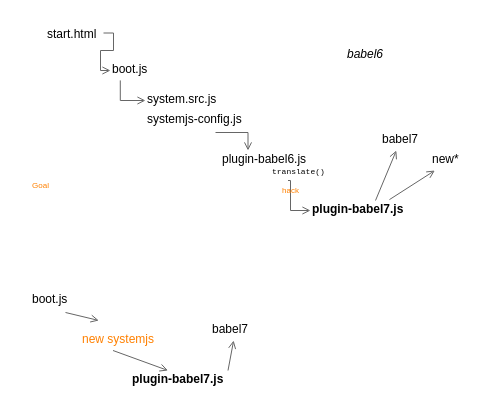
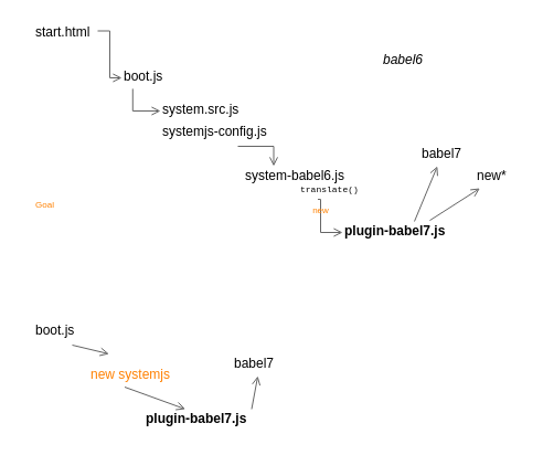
  <mxCell id="0" />
  <mxCell id="1" parent="0" />
  <mxCell id="2" value="boot.js" style="text;strokeColor=none;fillColor=none;align=left;verticalAlign=top;spacingLeft=0;spacingRight=0;overflow=hidden;points=[[0,0.5],[1,0.5]];portConstraint=eastwest;rotatable=0;whiteSpace=wrap;html=1;spacing=2;spacingBottom=0;spacingTop=-5;" vertex="1" parent="1"><mxGeometry x="110" y="60" width="110" height="20" as="geometry" /></mxCell>
- <mxCell id="3" value="start.html" style="text;strokeColor=none;fillColor=none;align=left;verticalAlign=top;spacingLeft=0;spacingRight=0;overflow=hidden;points=[[0,0.5],[1,0.5]];portConstraint=eastwest;rotatable=0;whiteSpace=wrap;html=1;labelPosition=center;verticalLabelPosition=middle;spacing=2;spacingBottom=0;spacingTop=-5;" vertex="1" parent="1"><mxGeometry x="45" y="25" width="58" height="15" as="geometry" /></mxCell>
+ <mxCell id="3" value="start.html" style="text;strokeColor=none;fillColor=none;align=left;verticalAlign=top;spacingLeft=0;spacingRight=0;overflow=hidden;points=[[0,0.5],[1,0.5]];portConstraint=eastwest;rotatable=0;whiteSpace=wrap;html=1;labelPosition=center;verticalLabelPosition=middle;spacing=2;spacingBottom=0;spacingTop=-5;" vertex="1" parent="1"><mxGeometry x="30" y="20" width="58" height="15" as="geometry" /></mxCell>
  <mxCell id="4" value="" style="endArrow=open;html=1;rounded=0;entryX=0;entryY=0.5;entryDx=0;entryDy=0;edgeStyle=orthogonalEdgeStyle;endFill=0;strokeColor=#666666;" edge="1" parent="1" source="3" target="2"><mxGeometry width="50" height="50" relative="1" as="geometry"><mxPoint x="200" y="140" as="sourcePoint" /><mxPoint x="250" y="90" as="targetPoint" /></mxGeometry></mxCell>
  <mxCell id="5" value="system.src.js" style="text;strokeColor=none;fillColor=none;align=left;verticalAlign=top;spacingLeft=0;spacingRight=0;overflow=hidden;points=[[0,0.5],[1,0.5]];portConstraint=eastwest;rotatable=0;whiteSpace=wrap;html=1;spacing=2;spacingBottom=0;spacingTop=-5;labelPosition=center;verticalLabelPosition=middle;horizontal=1;" vertex="1" parent="1"><mxGeometry x="145" y="90" width="145" height="20" as="geometry" /></mxCell>
  <mxCell id="6" style="edgeStyle=orthogonalEdgeStyle;shape=connector;rounded=0;orthogonalLoop=1;jettySize=auto;html=1;exitX=0.5;exitY=1;exitDx=0;exitDy=0;entryX=0.25;entryY=0;entryDx=0;entryDy=0;labelBackgroundColor=default;strokeColor=#666666;fontFamily=Helvetica;fontSize=11;fontColor=default;endArrow=open;endFill=0;" edge="1" parent="1" source="7" target="9"><mxGeometry relative="1" as="geometry" /></mxCell>
  <mxCell id="7" value="systemjs-config.js" style="text;whiteSpace=wrap;html=1;fontSize=12;fontFamily=Helvetica;fontColor=default;spacingLeft=0;spacingRight=0;spacing=2;spacingBottom=0;spacingTop=-5;" vertex="1" parent="1"><mxGeometry x="145" y="110" width="140" height="22" as="geometry" /></mxCell>
  <mxCell id="8" value="" style="endArrow=open;html=1;rounded=0;edgeStyle=orthogonalEdgeStyle;endFill=0;exitX=0.089;exitY=0.996;exitDx=0;exitDy=0;exitPerimeter=0;strokeColor=#666666;" edge="1" parent="1" source="2" target="5"><mxGeometry width="50" height="50" relative="1" as="geometry"><mxPoint x="98" y="37.514" as="sourcePoint" /><mxPoint x="120" y="80" as="targetPoint" /><Array as="points"><mxPoint x="120" y="100" /></Array></mxGeometry></mxCell>
- <mxCell id="9" value="plugin-babel6.js" style="text;whiteSpace=wrap;html=1;fontSize=12;fontFamily=Helvetica;fontColor=default;spacingLeft=0;spacingRight=0;spacing=2;spacingBottom=0;spacingTop=-5;" vertex="1" parent="1"><mxGeometry x="220" y="150" width="110" height="20" as="geometry" /></mxCell>
+ <mxCell id="9" value="system-babel6.js" style="text;whiteSpace=wrap;html=1;fontSize=12;fontFamily=Helvetica;fontColor=default;spacingLeft=0;spacingRight=0;spacing=2;spacingBottom=0;spacingTop=-5;" vertex="1" parent="1"><mxGeometry x="220" y="150" width="110" height="20" as="geometry" /></mxCell>
  <mxCell id="10" value="plugin-babel7.js" style="text;whiteSpace=wrap;html=1;fontSize=12;fontFamily=Helvetica;fontColor=default;spacingLeft=0;spacingRight=0;spacing=2;spacingBottom=0;spacingTop=-5;fontStyle=1" vertex="1" parent="1"><mxGeometry x="310" y="200" width="130" height="20" as="geometry" /></mxCell>
  <mxCell id="11" value="&lt;font face=&quot;Courier New&quot; style=&quot;font-size: 8px;&quot;&gt;translate()&lt;/font&gt;" style="text;whiteSpace=wrap;html=1;fontSize=8;fontFamily=Helvetica;fontColor=default;" vertex="1" parent="1"><mxGeometry x="270" y="160" width="70" height="20" as="geometry" /></mxCell>
  <mxCell id="12" value="babel7" style="text;whiteSpace=wrap;html=1;fontSize=12;fontFamily=Helvetica;fontColor=default;spacingLeft=0;spacingRight=0;spacing=2;spacingBottom=0;spacingTop=-5;fontStyle=0;" vertex="1" parent="1"><mxGeometry x="380" y="130" width="40" height="20" as="geometry" /></mxCell>
  <mxCell id="13" value="&lt;i&gt;babel6&lt;/i&gt;" style="text;whiteSpace=wrap;html=1;fontSize=12;fontFamily=Helvetica;fontColor=default;spacingLeft=0;spacingRight=0;spacing=2;spacingBottom=0;spacingTop=-5;fontStyle=0;" vertex="1" parent="1"><mxGeometry x="345" y="45" width="60" height="20" as="geometry" /></mxCell>
  <mxCell id="14" style="shape=connector;rounded=0;orthogonalLoop=1;jettySize=auto;html=1;exitX=0.5;exitY=0;exitDx=0;exitDy=0;labelBackgroundColor=default;strokeColor=#666666;fontFamily=Helvetica;fontSize=11;fontColor=default;endArrow=open;endFill=0;" edge="1" parent="1" source="10" target="12"><mxGeometry relative="1" as="geometry"><mxPoint x="420" y="182" as="sourcePoint" /><mxPoint x="452.5" y="200" as="targetPoint" /></mxGeometry></mxCell>
  <mxCell id="15" value="new*" style="text;whiteSpace=wrap;html=1;fontSize=12;fontFamily=Helvetica;fontColor=default;spacingLeft=0;spacingRight=0;spacing=2;spacingBottom=0;spacingTop=-5;fontStyle=0;" vertex="1" parent="1"><mxGeometry x="430" y="150" width="40" height="20" as="geometry" /></mxCell>
  <mxCell id="16" style="shape=connector;rounded=0;orthogonalLoop=1;jettySize=auto;html=1;exitX=0.607;exitY=-0.043;exitDx=0;exitDy=0;labelBackgroundColor=default;strokeColor=#666666;fontFamily=Helvetica;fontSize=11;fontColor=default;endArrow=open;endFill=0;exitPerimeter=0;" edge="1" parent="1" source="10" target="15"><mxGeometry relative="1" as="geometry"><mxPoint x="385" y="210" as="sourcePoint" /><mxPoint x="405.833" y="160" as="targetPoint" /></mxGeometry></mxCell>
  <mxCell id="17" style="edgeStyle=orthogonalEdgeStyle;shape=connector;rounded=0;orthogonalLoop=1;jettySize=auto;html=1;exitX=0.25;exitY=1;exitDx=0;exitDy=0;entryX=0;entryY=0.5;entryDx=0;entryDy=0;labelBackgroundColor=default;strokeColor=#666666;fontFamily=Helvetica;fontSize=11;fontColor=default;endArrow=open;endFill=0;" edge="1" parent="1" source="11" target="10"><mxGeometry relative="1" as="geometry"><mxPoint x="225" y="142" as="sourcePoint" /><mxPoint x="257.5" y="160" as="targetPoint" /><Array as="points"><mxPoint x="290" y="180" /><mxPoint x="290" y="210" /></Array></mxGeometry></mxCell>
- <mxCell id="18" value="hack" style="text;html=1;align=center;verticalAlign=middle;resizable=0;points=[];autosize=1;strokeColor=none;fillColor=none;fontSize=8;fontFamily=Helvetica;fontColor=#FF8000;fontStyle=0" vertex="1" parent="1"><mxGeometry x="270" y="180" width="40" height="20" as="geometry" /></mxCell>
+ <mxCell id="18" value="new" style="text;html=1;align=center;verticalAlign=middle;resizable=0;points=[];autosize=1;strokeColor=none;fillColor=none;fontSize=8;fontFamily=Helvetica;fontColor=#FF8000;fontStyle=0" vertex="1" parent="1"><mxGeometry x="270" y="180" width="40" height="20" as="geometry" /></mxCell>
  <mxCell id="19" value="Goal" style="text;html=1;align=center;verticalAlign=middle;resizable=0;points=[];autosize=1;strokeColor=none;fillColor=none;fontSize=8;fontFamily=Helvetica;fontColor=#FF8000;fontStyle=0" vertex="1" parent="1"><mxGeometry x="20" y="175" width="40" height="20" as="geometry" /></mxCell>
  <mxCell id="20" style="edgeStyle=none;shape=connector;rounded=0;orthogonalLoop=1;jettySize=auto;html=1;exitX=0.25;exitY=1;exitDx=0;exitDy=0;labelBackgroundColor=default;strokeColor=#666666;fontFamily=Helvetica;fontSize=8;fontColor=#FF8000;endArrow=open;endFill=0;" edge="1" parent="1" source="21"><mxGeometry relative="1" as="geometry"><mxPoint x="98.333" y="320" as="targetPoint" /></mxGeometry></mxCell>
  <mxCell id="21" value="boot.js" style="text;whiteSpace=wrap;html=1;fontSize=12;fontFamily=Helvetica;fontColor=default;spacingLeft=0;spacingRight=0;spacing=2;spacingBottom=0;spacingTop=-5;" vertex="1" parent="1"><mxGeometry x="30" y="290" width="140" height="22" as="geometry" /></mxCell>
  <mxCell id="22" value="babel7" style="text;strokeColor=none;fillColor=none;align=left;verticalAlign=top;spacingLeft=0;spacingRight=0;overflow=hidden;points=[[0,0.5],[1,0.5]];portConstraint=eastwest;rotatable=0;whiteSpace=wrap;html=1;labelPosition=center;verticalLabelPosition=middle;spacing=2;spacingBottom=0;spacingTop=-5;" vertex="1" parent="1"><mxGeometry x="210" y="320" width="50" height="20" as="geometry" /></mxCell>
  <mxCell id="23" style="edgeStyle=none;shape=connector;rounded=0;orthogonalLoop=1;jettySize=auto;html=1;exitX=0.75;exitY=0;exitDx=0;exitDy=0;labelBackgroundColor=default;strokeColor=#666666;fontFamily=Helvetica;fontSize=8;fontColor=#FF8000;endArrow=open;endFill=0;" edge="1" parent="1" source="24" target="22"><mxGeometry relative="1" as="geometry" /></mxCell>
  <mxCell id="24" value="plugin-babel7.js" style="text;whiteSpace=wrap;html=1;fontSize=12;fontFamily=Helvetica;fontColor=default;spacingLeft=0;spacingRight=0;spacing=2;spacingBottom=0;spacingTop=-5;fontStyle=1" vertex="1" parent="1"><mxGeometry x="130" y="370" width="130" height="20" as="geometry" /></mxCell>
  <mxCell id="25" style="edgeStyle=none;shape=connector;rounded=0;orthogonalLoop=1;jettySize=auto;html=1;exitX=0.25;exitY=1;exitDx=0;exitDy=0;labelBackgroundColor=default;strokeColor=#666666;fontFamily=Helvetica;fontSize=8;fontColor=#FF8000;endArrow=open;endFill=0;" edge="1" parent="1" source="26" target="24"><mxGeometry relative="1" as="geometry" /></mxCell>
  <mxCell id="26" value="new systemjs" style="text;whiteSpace=wrap;html=1;fontSize=12;fontFamily=Helvetica;fontColor=#FF8000;spacingLeft=0;spacingRight=0;spacing=2;spacingBottom=0;spacingTop=-5;fontStyle=0" vertex="1" parent="1"><mxGeometry x="80" y="330" width="130" height="20" as="geometry" /></mxCell>
